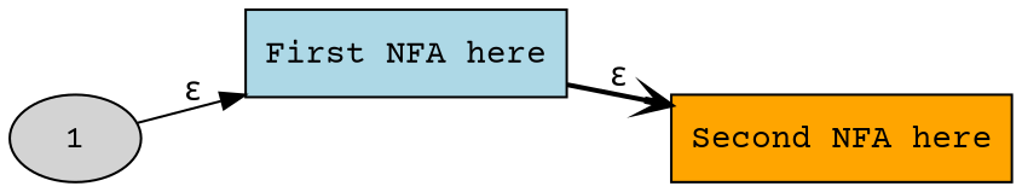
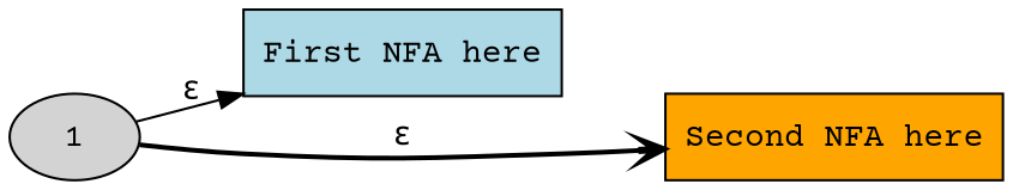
  digraph {
    fontname="Courier Prime"
    rank=same
    rankdir=LR
    node [fontname="Courier Prime" style=filled shape=box]
    edge [fontname="Courier Prime"]
    n1 [fillcolor=lightgrey label=1 shape=""]
    n2 [fillcolor=lightblue label="First NFA here"]
    n3 [fillcolor=orange label="Second NFA here"]
    n1 -> n2 [arrowhead=normal label=<&epsilon;> style=solid]
-   n2 -> n3 [arrowhead=vee label=<&epsilon;> style=bold]
+   n1 -> n3 [arrowhead=vee label=<&epsilon;> style=bold]
  }
